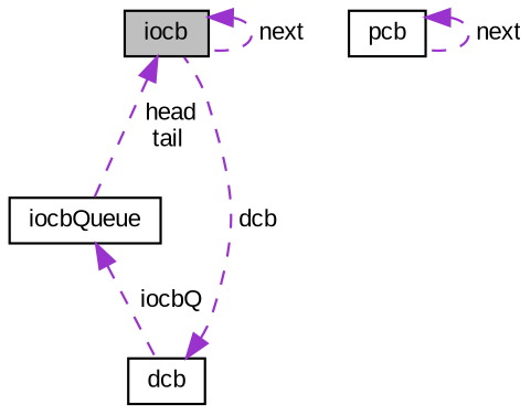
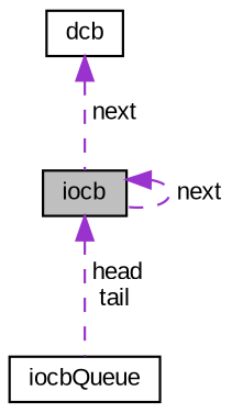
  digraph {
    fontname="Liberation Sans"
    node [color=black fillcolor=white fontname="Liberation Sans" fontsize=10 shape=record style=filled]
    edge [color=darkorchid3 dir=back fontname="Liberation Sans" fontsize=10 labelfontname=Helvetica labelfontsize=10 style=dashed]
    n1 [fillcolor=grey75 fontcolor=black height=0.2 label=iocb width=0.4]
    n2 [height=0.2 label=iocbQueue width=0.4]
    n3 [height=0.2 label=dcb width=0.4]
-   n4 [height=0.2 label=pcb width=0.4]
    n1 -> n1 [label=" next"]
    n1 -> n2 [label=" head\ntail"]
-   n2 -> n3 [label=" iocbQ"]
-   n3 -> n1 [label=" dcb"]
-   n4 -> n4 [label=" next"]
+   n3 -> n1 [label=" next"]
  }
